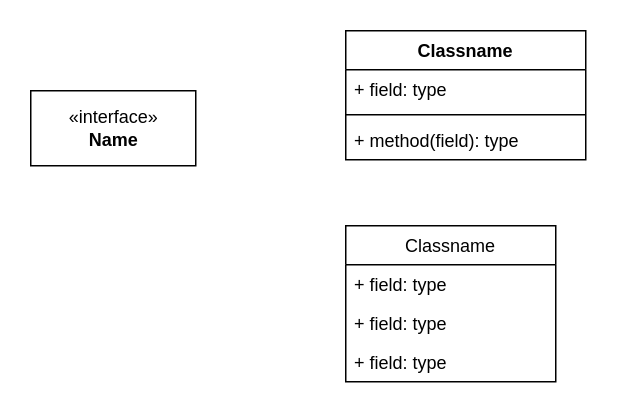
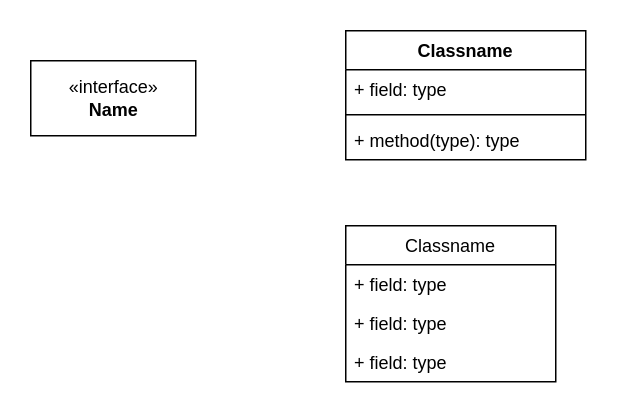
  <mxCell id="0" />
  <mxCell id="1" parent="0" />
- <mxCell id="2" value="&amp;laquo;interface&amp;raquo;&lt;br&gt;&lt;b&gt;Name&lt;/b&gt;" style="html=1;" parent="1" vertex="1"><mxGeometry x="20" y="60" width="110" height="50" as="geometry" /></mxCell>
+ <mxCell id="2" value="&amp;laquo;interface&amp;raquo;&lt;br&gt;&lt;b&gt;Name&lt;/b&gt;" style="html=1;" parent="1" vertex="1"><mxGeometry x="20" y="40" width="110" height="50" as="geometry" /></mxCell>
  <mxCell id="3" value="Classname" style="swimlane;fontStyle=1;align=center;verticalAlign=top;childLayout=stackLayout;horizontal=1;startSize=26;horizontalStack=0;resizeParent=1;resizeParentMax=0;resizeLast=0;collapsible=1;marginBottom=0;" parent="1" vertex="1"><mxGeometry x="230" y="20" width="160" height="86" as="geometry" /></mxCell>
  <mxCell id="4" value="+ field: type" style="text;strokeColor=none;fillColor=none;align=left;verticalAlign=top;spacingLeft=4;spacingRight=4;overflow=hidden;rotatable=0;points=[[0,0.5],[1,0.5]];portConstraint=eastwest;" parent="3" vertex="1"><mxGeometry y="26" width="160" height="26" as="geometry" /></mxCell>
  <mxCell id="5" value="" style="line;strokeWidth=1;fillColor=none;align=left;verticalAlign=middle;spacingTop=-1;spacingLeft=3;spacingRight=3;rotatable=0;labelPosition=right;points=[];portConstraint=eastwest;" parent="3" vertex="1"><mxGeometry y="52" width="160" height="8" as="geometry" /></mxCell>
- <mxCell id="6" value="+ method(field): type" style="text;strokeColor=none;fillColor=none;align=left;verticalAlign=top;spacingLeft=4;spacingRight=4;overflow=hidden;rotatable=0;points=[[0,0.5],[1,0.5]];portConstraint=eastwest;" parent="3" vertex="1"><mxGeometry y="60" width="160" height="26" as="geometry" /></mxCell>
+ <mxCell id="6" value="+ method(type): type" style="text;strokeColor=none;fillColor=none;align=left;verticalAlign=top;spacingLeft=4;spacingRight=4;overflow=hidden;rotatable=0;points=[[0,0.5],[1,0.5]];portConstraint=eastwest;" parent="3" vertex="1"><mxGeometry y="60" width="160" height="26" as="geometry" /></mxCell>
  <mxCell id="7" value="Classname" style="swimlane;fontStyle=0;childLayout=stackLayout;horizontal=1;startSize=26;fillColor=none;horizontalStack=0;resizeParent=1;resizeParentMax=0;resizeLast=0;collapsible=1;marginBottom=0;" vertex="1" parent="1"><mxGeometry x="230" y="150" width="140" height="104" as="geometry" /></mxCell>
  <mxCell id="8" value="+ field: type" style="text;strokeColor=none;fillColor=none;align=left;verticalAlign=top;spacingLeft=4;spacingRight=4;overflow=hidden;rotatable=0;points=[[0,0.5],[1,0.5]];portConstraint=eastwest;" vertex="1" parent="7"><mxGeometry y="26" width="140" height="26" as="geometry" /></mxCell>
  <mxCell id="9" value="+ field: type" style="text;strokeColor=none;fillColor=none;align=left;verticalAlign=top;spacingLeft=4;spacingRight=4;overflow=hidden;rotatable=0;points=[[0,0.5],[1,0.5]];portConstraint=eastwest;" vertex="1" parent="7"><mxGeometry y="52" width="140" height="26" as="geometry" /></mxCell>
  <mxCell id="10" value="+ field: type" style="text;strokeColor=none;fillColor=none;align=left;verticalAlign=top;spacingLeft=4;spacingRight=4;overflow=hidden;rotatable=0;points=[[0,0.5],[1,0.5]];portConstraint=eastwest;" vertex="1" parent="7"><mxGeometry y="78" width="140" height="26" as="geometry" /></mxCell>
